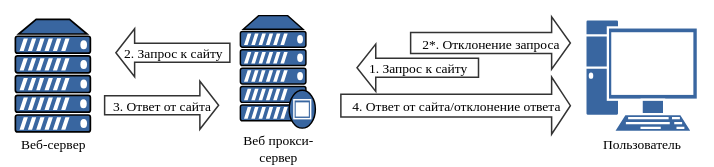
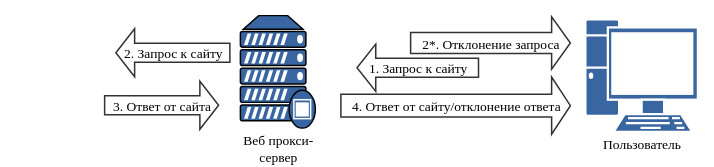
  <mxCell id="0" />
  <mxCell id="1" value="Layer 0" parent="0" />
- <mxCell id="2" value="Веб-сервер" style="shape=mxgraph.networks.server;shadow=0;strokeWidth=1;fillColor=#3966A0;strokeColor=#000000;opacity=100.0;nl2Br=0;verticalLabelPosition=bottom;verticalAlign=top;align=center;spacingLeft=2.0;spacingRight=0;gliffyId=2;labelBackgroundColor=none;labelBorderColor=none;fontSize=18;fontFamily=Times New Roman;whiteSpace=wrap;" parent="1" vertex="1"><mxGeometry x="20" y="25" width="100" height="150" as="geometry" /></mxCell>
  <mxCell id="3" value="Веб прокси-сервер" style="shape=mxgraph.networks.proxy_server;shadow=0;strokeWidth=1;fillColor=#3966A0;strokeColor=#000000;opacity=100.0;nl2Br=0;verticalLabelPosition=bottom;verticalAlign=top;align=center;spacingLeft=2.0;spacingRight=0;gliffyId=5;labelBackgroundColor=none;fontSize=18;fontFamily=Times New Roman;whiteSpace=wrap;labelBorderColor=none;" parent="1" vertex="1"><mxGeometry x="320" y="20" width="100" height="150" as="geometry" /></mxCell>
  <mxCell id="4" value="Пользователь" style="shape=mxgraph.networks.pc;strokeColor=#ffffff;shadow=0;strokeWidth=1;fillColor=#3966A0;opacity=100.0;nl2Br=0;verticalLabelPosition=bottom;verticalAlign=top;align=center;spacingLeft=2.0;spacingRight=0;gliffyId=7;labelBackgroundColor=none;fontSize=18;fontFamily=Times New Roman;labelBorderColor=none;whiteSpace=wrap;" parent="1" vertex="1"><mxGeometry x="780" y="25" width="150" height="150" as="geometry" /></mxCell>
  <mxCell id="5" value="1. Запрос к сайту" style="shape=mxgraph.arrows2.arrow;dy=0.6;dx=25;flipH=1;notch=0;shadow=0;strokeWidth=2;fillColor=#FFFFFF;strokeColor=#333333;opacity=100.0;nl2Br=0;verticalAlign=middle;align=center;spacingLeft=8.6;spacingRight=6;gliffyId=9;fontSize=18;fontFamily=Times New Roman;" parent="1" vertex="1"><mxGeometry x="475.5" y="58" width="162" height="63" as="geometry" /></mxCell>
  <mxCell id="6" value="2*. Отклонение запроса" style="shape=mxgraph.arrows2.arrow;dy=0.6;dx=25;notch=0;shadow=0;strokeWidth=2;fillColor=#FFFFFF;strokeColor=#333333;opacity=100.0;nl2Br=0;verticalAlign=middle;align=center;spacingLeft=8.46;spacingRight=6;gliffyId=11;fontSize=18;fontFamily=Times New Roman;" parent="1" vertex="1"><mxGeometry x="547" y="21.5" width="213" height="70" as="geometry" /></mxCell>
  <mxCell id="7" value="2. Запрос к сайту" style="shape=mxgraph.arrows2.arrow;dy=0.6;dx=25;flipH=1;notch=0;shadow=0;strokeWidth=2;fillColor=#FFFFFF;strokeColor=#333333;opacity=100.0;nl2Br=0;verticalAlign=middle;align=center;spacingLeft=8.54;spacingRight=6;gliffyId=13;fontFamily=Times New Roman;fontSize=18;" parent="1" vertex="1"><mxGeometry x="154" y="37.5" width="152" height="64" as="geometry" /></mxCell>
  <mxCell id="8" value="3. Ответ от сайта" style="shape=mxgraph.arrows2.arrow;dy=0.6;dx=25;notch=0;shadow=0;strokeWidth=2;fillColor=#FFFFFF;strokeColor=#333333;opacity=100.0;nl2Br=0;verticalAlign=middle;align=center;spacingLeft=8.54;spacingRight=6;gliffyId=15;fontSize=18;fontFamily=Times New Roman;" parent="1" vertex="1"><mxGeometry x="139" y="107.5" width="152" height="64" as="geometry" /></mxCell>
- <mxCell id="9" value="4. Ответ от сайта/отклонение ответа" style="shape=mxgraph.arrows2.arrow;dy=0.6;dx=25;notch=0;shadow=0;strokeWidth=2;fillColor=#FFFFFF;strokeColor=#333333;opacity=100.0;nl2Br=0;verticalAlign=middle;align=center;spacingLeft=9.0;spacingRight=6;gliffyId=17;fontSize=18;fontFamily=Times New Roman;" parent="1" vertex="1"><mxGeometry x="454" y="102" width="306" height="76" as="geometry" /></mxCell>
+ <mxCell id="9" value="4. Ответ от сайту/отклонение ответа" style="shape=mxgraph.arrows2.arrow;dy=0.6;dx=25;notch=0;shadow=0;strokeWidth=2;fillColor=#FFFFFF;strokeColor=#333333;opacity=100.0;nl2Br=0;verticalAlign=middle;align=center;spacingLeft=9.0;spacingRight=6;gliffyId=17;fontSize=18;fontFamily=Times New Roman;" parent="1" vertex="1"><mxGeometry x="454" y="102" width="306" height="76" as="geometry" /></mxCell>
